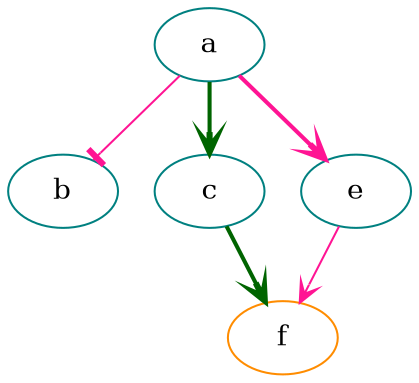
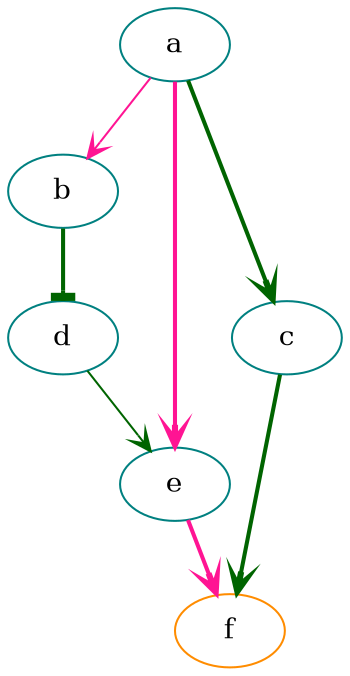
  digraph {
    node [Weight=1 color=teal]
    edge [Weight=1 arrowhead=vee color=darkgreen style=bold]
    a
    b
    c
    e
+   d
    f [color=darkorange]
-   a -> b [arrowhead=tee color=deeppink style=solid]
+   a -> b [color=deeppink style=solid]
    a -> c
    a -> e [color=deeppink]
+   b -> d [arrowhead=tee]
    c -> f
-   e -> f [color=deeppink style=solid]
+   e -> f [color=deeppink]
+   d -> e [style=solid]
  }
